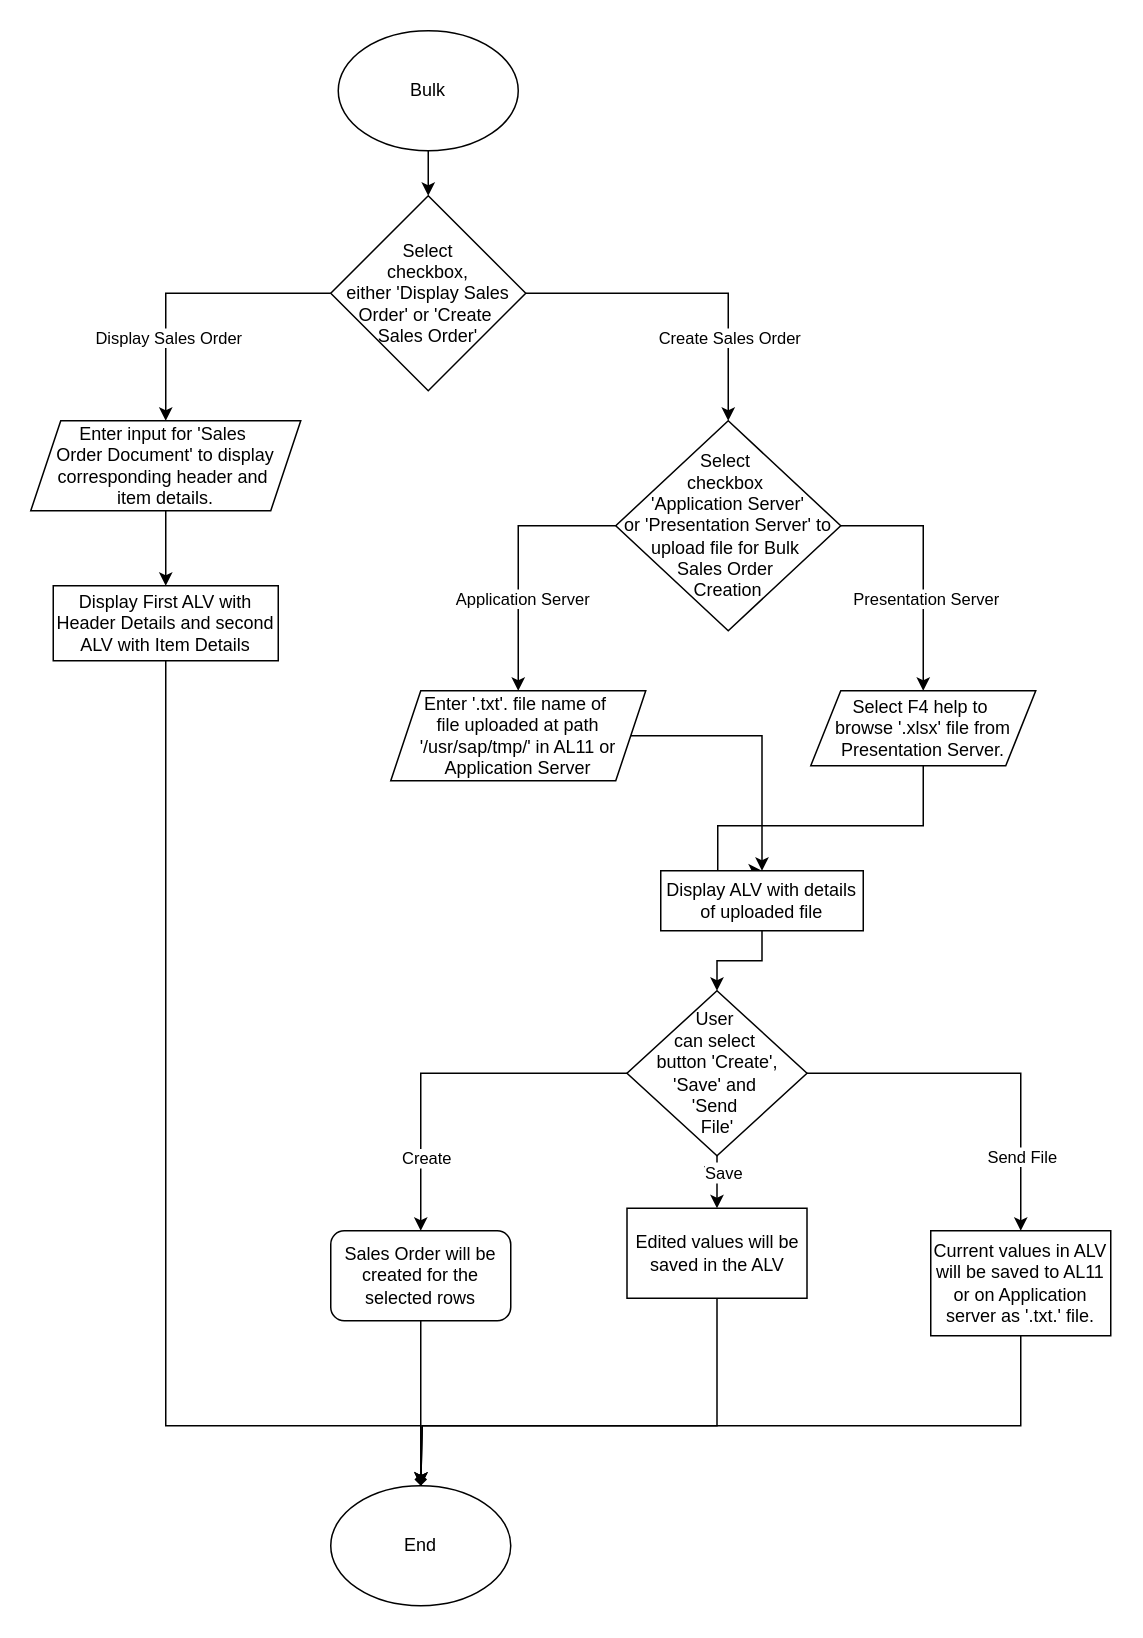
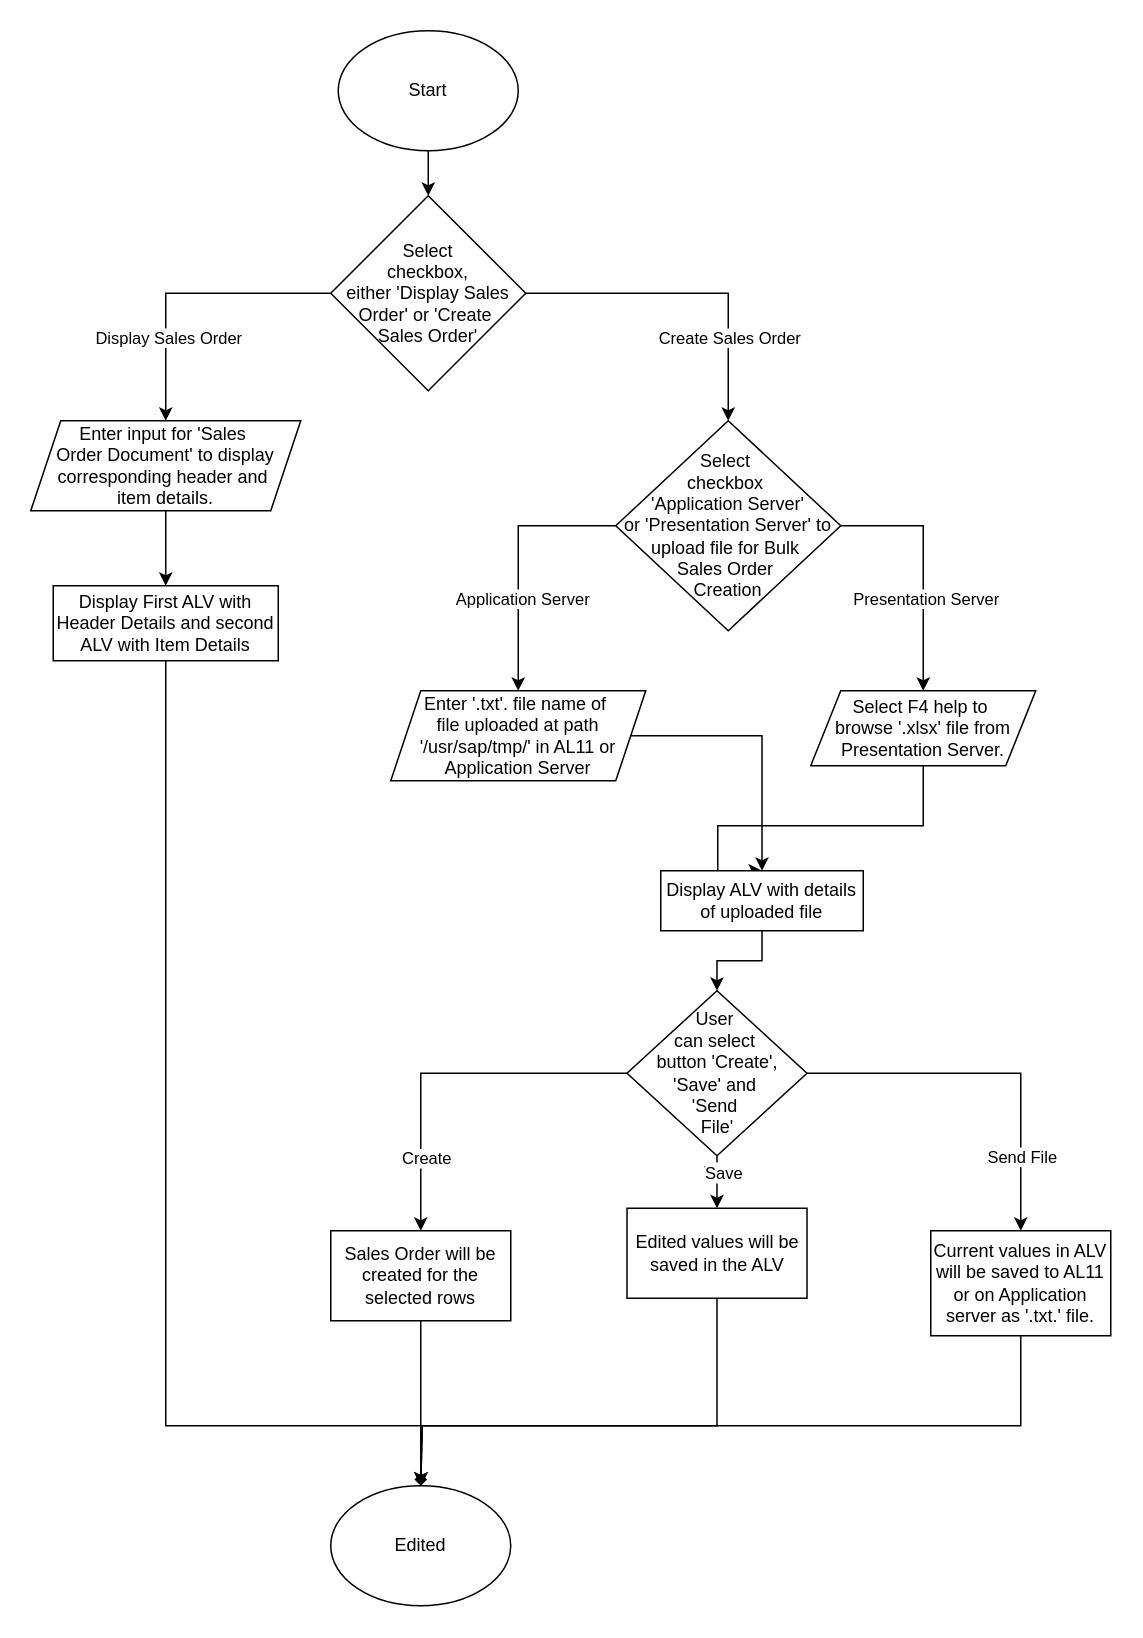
  <mxCell id="0" />
  <mxCell id="1" parent="0" />
  <mxCell id="2" style="edgeStyle=orthogonalEdgeStyle;rounded=0;orthogonalLoop=1;jettySize=auto;html=1;exitX=0.5;exitY=1;exitDx=0;exitDy=0;entryX=0.5;entryY=0;entryDx=0;entryDy=0;" edge="1" parent="1" source="3" target="8"><mxGeometry relative="1" as="geometry" /></mxCell>
- <mxCell id="3" value="Bulk" style="ellipse;whiteSpace=wrap;html=1;" vertex="1" parent="1"><mxGeometry x="225" y="20" width="120" height="80" as="geometry" /></mxCell>
+ <mxCell id="3" value="Start" style="ellipse;whiteSpace=wrap;html=1;" vertex="1" parent="1"><mxGeometry x="225" y="20" width="120" height="80" as="geometry" /></mxCell>
  <mxCell id="4" style="edgeStyle=orthogonalEdgeStyle;rounded=0;orthogonalLoop=1;jettySize=auto;html=1;exitX=0;exitY=0.5;exitDx=0;exitDy=0;entryX=0.5;entryY=0;entryDx=0;entryDy=0;" edge="1" parent="1" source="8" target="10"><mxGeometry relative="1" as="geometry" /></mxCell>
  <mxCell id="5" value="Display Sales Order" style="edgeLabel;html=1;align=center;verticalAlign=middle;resizable=0;points=[];" vertex="1" connectable="0" parent="4"><mxGeometry x="0.43" y="1" relative="1" as="geometry"><mxPoint as="offset" /></mxGeometry></mxCell>
  <mxCell id="6" style="edgeStyle=orthogonalEdgeStyle;rounded=0;orthogonalLoop=1;jettySize=auto;html=1;exitX=1;exitY=0.5;exitDx=0;exitDy=0;entryX=0.5;entryY=0;entryDx=0;entryDy=0;" edge="1" parent="1" source="8" target="15"><mxGeometry relative="1" as="geometry" /></mxCell>
  <mxCell id="7" value="Create Sales Order" style="edgeLabel;html=1;align=center;verticalAlign=middle;resizable=0;points=[];" vertex="1" connectable="0" parent="6"><mxGeometry x="0.494" relative="1" as="geometry"><mxPoint as="offset" /></mxGeometry></mxCell>
  <mxCell id="8" value="Select&lt;div&gt;checkbox,&lt;/div&gt;&lt;div&gt;either 'Display Sales Order'&amp;nbsp;&lt;span style=&quot;background-color: initial;&quot;&gt;or 'Create&amp;nbsp;&lt;/span&gt;&lt;/div&gt;&lt;div&gt;&lt;span style=&quot;background-color: initial;&quot;&gt;Sales Order'&lt;/span&gt;&lt;/div&gt;" style="rhombus;whiteSpace=wrap;html=1;" vertex="1" parent="1"><mxGeometry x="220" y="130" width="130" height="130" as="geometry" /></mxCell>
  <mxCell id="9" style="edgeStyle=orthogonalEdgeStyle;rounded=0;orthogonalLoop=1;jettySize=auto;html=1;exitX=0.5;exitY=1;exitDx=0;exitDy=0;entryX=0.5;entryY=0;entryDx=0;entryDy=0;" edge="1" parent="1" source="10" target="21"><mxGeometry relative="1" as="geometry" /></mxCell>
  <mxCell id="10" value="Enter input for 'Sales&amp;nbsp;&lt;div&gt;Order Document' to display corresponding header and&amp;nbsp;&lt;div&gt;item details.&lt;/div&gt;&lt;/div&gt;" style="shape=parallelogram;perimeter=parallelogramPerimeter;whiteSpace=wrap;html=1;fixedSize=1;" vertex="1" parent="1"><mxGeometry x="20" y="280" width="180" height="60" as="geometry" /></mxCell>
  <mxCell id="11" style="edgeStyle=orthogonalEdgeStyle;rounded=0;orthogonalLoop=1;jettySize=auto;html=1;exitX=0;exitY=0.5;exitDx=0;exitDy=0;entryX=0.5;entryY=0;entryDx=0;entryDy=0;" edge="1" parent="1" source="15" target="17"><mxGeometry relative="1" as="geometry" /></mxCell>
  <mxCell id="12" value="Application Server" style="edgeLabel;html=1;align=center;verticalAlign=middle;resizable=0;points=[];" vertex="1" connectable="0" parent="11"><mxGeometry x="0.296" y="2" relative="1" as="geometry"><mxPoint as="offset" /></mxGeometry></mxCell>
  <mxCell id="13" style="edgeStyle=orthogonalEdgeStyle;rounded=0;orthogonalLoop=1;jettySize=auto;html=1;entryX=0.5;entryY=0;entryDx=0;entryDy=0;exitX=1;exitY=0.5;exitDx=0;exitDy=0;" edge="1" parent="1" source="15" target="19"><mxGeometry relative="1" as="geometry" /></mxCell>
  <mxCell id="14" value="Presentation Server" style="edgeLabel;html=1;align=center;verticalAlign=middle;resizable=0;points=[];" vertex="1" connectable="0" parent="13"><mxGeometry x="0.253" y="1" relative="1" as="geometry"><mxPoint as="offset" /></mxGeometry></mxCell>
  <mxCell id="15" value="Select&amp;nbsp;&lt;div&gt;checkbox&amp;nbsp;&lt;div&gt;'Application Server' or&lt;span style=&quot;background-color: initial;&quot;&gt;&amp;nbsp;'Presentation Server' to upload&amp;nbsp;&lt;/span&gt;&lt;span style=&quot;background-color: initial;&quot;&gt;file for Bulk&amp;nbsp;&lt;/span&gt;&lt;/div&gt;&lt;div&gt;&lt;span style=&quot;background-color: initial;&quot;&gt;Sales&amp;nbsp;&lt;/span&gt;&lt;span style=&quot;background-color: initial;&quot;&gt;Order&amp;nbsp;&lt;/span&gt;&lt;/div&gt;&lt;div&gt;&lt;span style=&quot;background-color: initial;&quot;&gt;Creation&lt;/span&gt;&lt;/div&gt;&lt;/div&gt;" style="rhombus;whiteSpace=wrap;html=1;" vertex="1" parent="1"><mxGeometry x="410" y="280" width="150" height="140" as="geometry" /></mxCell>
  <mxCell id="16" style="edgeStyle=orthogonalEdgeStyle;rounded=0;orthogonalLoop=1;jettySize=auto;html=1;entryX=0.5;entryY=0;entryDx=0;entryDy=0;" edge="1" parent="1" source="17" target="23"><mxGeometry relative="1" as="geometry" /></mxCell>
  <mxCell id="17" value="Enter '.txt'. file name of&amp;nbsp;&lt;div&gt;file uploaded at path '/usr/sap/tmp/' in AL11 or Application Server&lt;/div&gt;" style="shape=parallelogram;perimeter=parallelogramPerimeter;whiteSpace=wrap;html=1;fixedSize=1;" vertex="1" parent="1"><mxGeometry x="260" y="460" width="170" height="60" as="geometry" /></mxCell>
  <mxCell id="18" style="edgeStyle=orthogonalEdgeStyle;rounded=0;orthogonalLoop=1;jettySize=auto;html=1;entryX=0.5;entryY=0;entryDx=0;entryDy=0;" edge="1" parent="1" source="19" target="23"><mxGeometry relative="1" as="geometry"><Array as="points"><mxPoint x="615" y="550" /><mxPoint x="478" y="550" /></Array></mxGeometry></mxCell>
  <mxCell id="19" value="Select F4 help to&amp;nbsp;&lt;div&gt;browse '.xlsx' file from Presentation Server.&lt;/div&gt;" style="shape=parallelogram;perimeter=parallelogramPerimeter;whiteSpace=wrap;html=1;fixedSize=1;" vertex="1" parent="1"><mxGeometry x="540" y="460" width="150" height="50" as="geometry" /></mxCell>
  <mxCell id="20" style="edgeStyle=orthogonalEdgeStyle;rounded=0;orthogonalLoop=1;jettySize=auto;html=1;entryX=0.5;entryY=0;entryDx=0;entryDy=0;" edge="1" parent="1" source="21" target="38"><mxGeometry relative="1" as="geometry"><Array as="points"><mxPoint x="110" y="950" /></Array></mxGeometry></mxCell>
  <mxCell id="21" value="Display First ALV with Header Details and second ALV with Item Details" style="rounded=0;whiteSpace=wrap;html=1;" vertex="1" parent="1"><mxGeometry x="35" y="390" width="150" height="50" as="geometry" /></mxCell>
  <mxCell id="22" style="edgeStyle=orthogonalEdgeStyle;rounded=0;orthogonalLoop=1;jettySize=auto;html=1;exitX=0.5;exitY=1;exitDx=0;exitDy=0;entryX=0.5;entryY=0;entryDx=0;entryDy=0;" edge="1" parent="1" source="23" target="31"><mxGeometry relative="1" as="geometry" /></mxCell>
  <mxCell id="23" value="Display ALV with details of uploaded file" style="rounded=0;whiteSpace=wrap;html=1;" vertex="1" parent="1"><mxGeometry x="440" y="580" width="135" height="40" as="geometry" /></mxCell>
  <mxCell id="24" style="edgeStyle=orthogonalEdgeStyle;rounded=0;orthogonalLoop=1;jettySize=auto;html=1;exitX=0.5;exitY=1;exitDx=0;exitDy=0;entryX=0.5;entryY=0;entryDx=0;entryDy=0;" edge="1" parent="1" source="31" target="35"><mxGeometry relative="1" as="geometry" /></mxCell>
  <mxCell id="25" value="Text" style="edgeLabel;html=1;align=center;verticalAlign=middle;resizable=0;points=[];" vertex="1" connectable="0" parent="24"><mxGeometry x="-0.44" y="1" relative="1" as="geometry"><mxPoint as="offset" /></mxGeometry></mxCell>
  <mxCell id="26" value="Save" style="edgeLabel;html=1;align=center;verticalAlign=middle;resizable=0;points=[];" vertex="1" connectable="0" parent="24"><mxGeometry x="-0.36" y="4" relative="1" as="geometry"><mxPoint as="offset" /></mxGeometry></mxCell>
  <mxCell id="27" style="edgeStyle=orthogonalEdgeStyle;rounded=0;orthogonalLoop=1;jettySize=auto;html=1;exitX=0;exitY=0.5;exitDx=0;exitDy=0;entryX=0.5;entryY=0;entryDx=0;entryDy=0;" edge="1" parent="1" source="31" target="33"><mxGeometry relative="1" as="geometry" /></mxCell>
  <mxCell id="28" value="Create" style="edgeLabel;html=1;align=center;verticalAlign=middle;resizable=0;points=[];" vertex="1" connectable="0" parent="27"><mxGeometry x="0.596" y="3" relative="1" as="geometry"><mxPoint as="offset" /></mxGeometry></mxCell>
  <mxCell id="29" style="edgeStyle=orthogonalEdgeStyle;rounded=0;orthogonalLoop=1;jettySize=auto;html=1;exitX=1;exitY=0.5;exitDx=0;exitDy=0;entryX=0.5;entryY=0;entryDx=0;entryDy=0;" edge="1" parent="1" source="31" target="37"><mxGeometry relative="1" as="geometry" /></mxCell>
  <mxCell id="30" value="Send File" style="edgeLabel;html=1;align=center;verticalAlign=middle;resizable=0;points=[];" vertex="1" connectable="0" parent="29"><mxGeometry x="0.604" relative="1" as="geometry"><mxPoint as="offset" /></mxGeometry></mxCell>
  <mxCell id="31" value="User&amp;nbsp;&lt;div&gt;can&amp;nbsp;&lt;span style=&quot;background-color: initial;&quot;&gt;select&amp;nbsp;&lt;/span&gt;&lt;/div&gt;&lt;div&gt;&lt;span style=&quot;background-color: initial;&quot;&gt;button 'Create', 'Save'&amp;nbsp;&lt;/span&gt;&lt;span style=&quot;background-color: initial;&quot;&gt;and&amp;nbsp;&lt;/span&gt;&lt;/div&gt;&lt;div&gt;&lt;span style=&quot;background-color: initial;&quot;&gt;'Send&amp;nbsp;&lt;/span&gt;&lt;div&gt;File'&lt;/div&gt;&lt;/div&gt;" style="rhombus;whiteSpace=wrap;html=1;" vertex="1" parent="1"><mxGeometry x="417.5" y="660" width="120" height="110" as="geometry" /></mxCell>
  <mxCell id="32" style="edgeStyle=orthogonalEdgeStyle;rounded=0;orthogonalLoop=1;jettySize=auto;html=1;entryX=0.5;entryY=0;entryDx=0;entryDy=0;endArrow=diamond;" edge="1" parent="1" source="33" target="38"><mxGeometry relative="1" as="geometry" /></mxCell>
- <mxCell id="33" value="Sales Order will be created for the selected rows" style="whiteSpace=wrap;html=1;rounded=1;" vertex="1" parent="1"><mxGeometry x="220" y="820" width="120" height="60" as="geometry" /></mxCell>
+ <mxCell id="33" value="Sales Order will be created for the selected rows" style="rounded=0;whiteSpace=wrap;html=1;" vertex="1" parent="1"><mxGeometry x="220" y="820" width="120" height="60" as="geometry" /></mxCell>
  <mxCell id="34" style="edgeStyle=orthogonalEdgeStyle;rounded=0;orthogonalLoop=1;jettySize=auto;html=1;exitX=0.5;exitY=1;exitDx=0;exitDy=0;" edge="1" parent="1" source="35"><mxGeometry relative="1" as="geometry"><mxPoint x="280" y="990" as="targetPoint" /><Array as="points"><mxPoint x="477" y="950" /><mxPoint x="281" y="950" /><mxPoint x="281" y="990" /></Array></mxGeometry></mxCell>
  <mxCell id="35" value="Edited values will be saved in the ALV" style="rounded=0;whiteSpace=wrap;html=1;" vertex="1" parent="1"><mxGeometry x="417.5" y="805" width="120" height="60" as="geometry" /></mxCell>
  <mxCell id="36" style="edgeStyle=orthogonalEdgeStyle;rounded=0;orthogonalLoop=1;jettySize=auto;html=1;exitX=0.5;exitY=1;exitDx=0;exitDy=0;" edge="1" parent="1" source="37"><mxGeometry relative="1" as="geometry"><mxPoint x="280" y="990" as="targetPoint" /><Array as="points"><mxPoint x="680" y="950" /><mxPoint x="281" y="950" /><mxPoint x="281" y="990" /></Array></mxGeometry></mxCell>
  <mxCell id="37" value="Current values in ALV will be saved to AL11 or on Application server as '.txt.' file." style="rounded=0;whiteSpace=wrap;html=1;" vertex="1" parent="1"><mxGeometry x="620" y="820" width="120" height="70" as="geometry" /></mxCell>
- <mxCell id="38" value="End" style="ellipse;whiteSpace=wrap;html=1;" vertex="1" parent="1"><mxGeometry x="220" y="990" width="120" height="80" as="geometry" /></mxCell>
+ <mxCell id="38" value="Edited" style="ellipse;whiteSpace=wrap;html=1;" vertex="1" parent="1"><mxGeometry x="220" y="990" width="120" height="80" as="geometry" /></mxCell>
